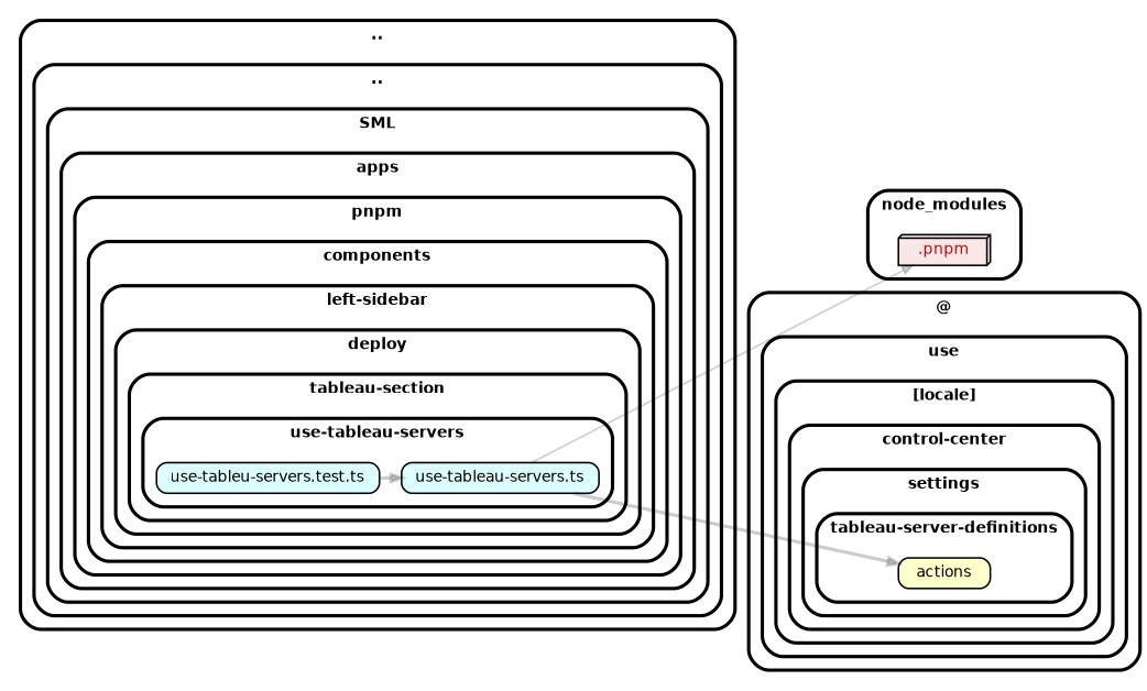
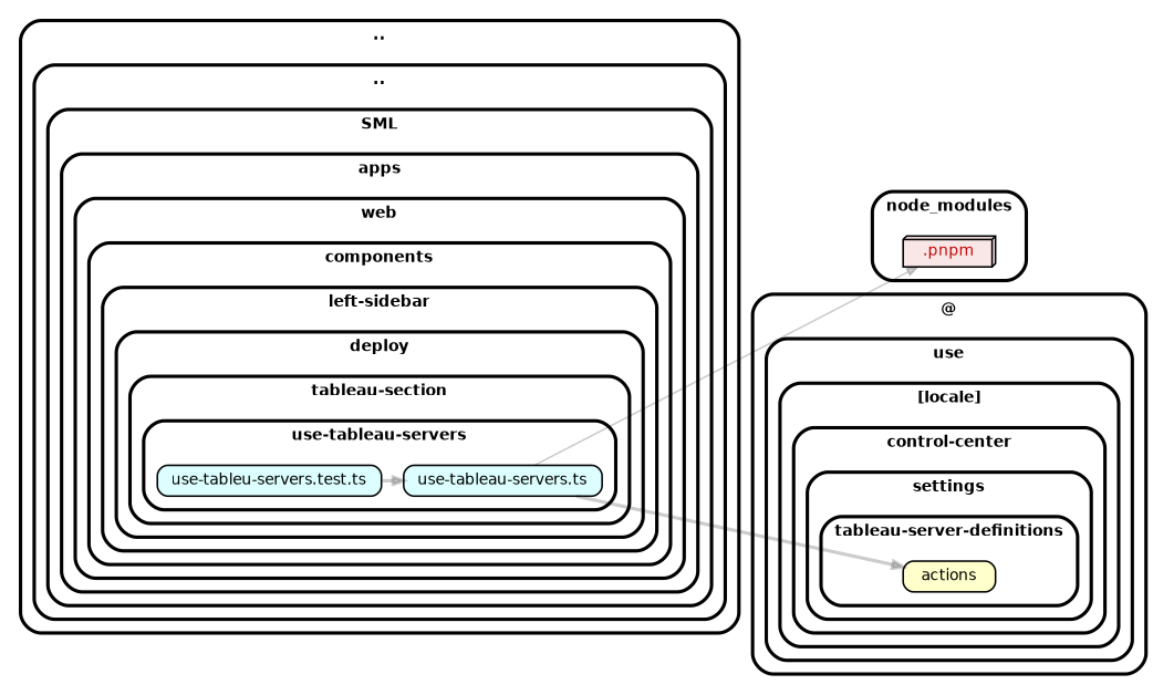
  strict digraph {
    compound=true
    fillcolor="#ffffff"
    fontname="Helvetica-bold"
    fontsize=9
    nodesep=0.16
    rankdir=LR
    ranksep=0.18
    splines=true
    style="rounded,bold,filled"
    node [color=black fillcolor="#ddfeff" fontcolor=black fontname=Helvetica fontsize=9 shape=box style="rounded, filled"]
    edge [arrowhead=normal arrowsize=0.6 color="#00000033" fontname=Helvetica fontsize=9 penwidth=2.0]
    n1 [height=0.2 label=<use-tableau-servers.ts>]
    n2 [height=0.2 label=<use-tableu-servers.test.ts>]
    n3 [fillcolor="#c40b0a1a" fontcolor="#c40b0a" height=0.2 label=<.pnpm> shape=box3d]
    n4 [fillcolor="#ffffcc" height=0.2 label=<actions>]
    subgraph cluster_1 {
      label=".."
      subgraph cluster_2 {
        label=".."
        subgraph cluster_3 {
          label=SML
          subgraph cluster_4 {
            label=apps
            subgraph cluster_5 {
-             label=pnpm
+             label=web
              subgraph cluster_6 {
                label=components
                subgraph cluster_7 {
                  label="left-sidebar"
                  subgraph cluster_8 {
                    label=deploy
                    subgraph cluster_9 {
                      label="tableau-section"
                      subgraph cluster_10 {
                        label="use-tableau-servers"
                        n1
                        n2
                      }
                    }
                  }
                }
              }
            }
          }
        }
      }
    }
    subgraph cluster_11 {
      label=node_modules
      n3
    }
    subgraph cluster_12 {
      label="@"
      subgraph cluster_13 {
        label=use
        subgraph cluster_14 {
          label="[locale]"
          subgraph cluster_15 {
            label="control-center"
            subgraph cluster_16 {
              label=settings
              subgraph cluster_17 {
                label="tableau-server-definitions"
                n4
              }
            }
          }
        }
      }
    }
    n1 -> n3 [penwidth=1.0]
    n1 -> n4
    n2 -> n1
  }
